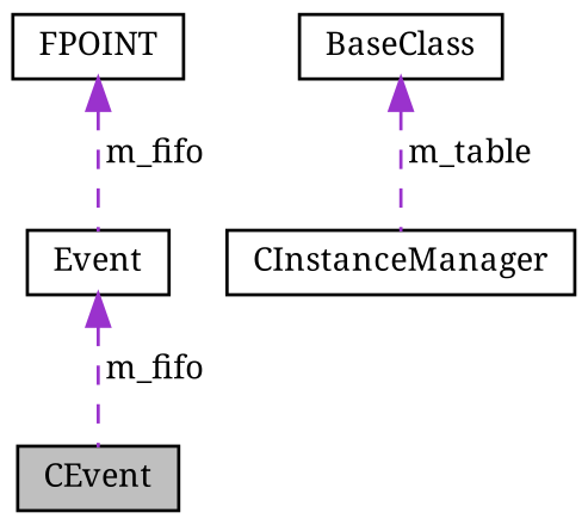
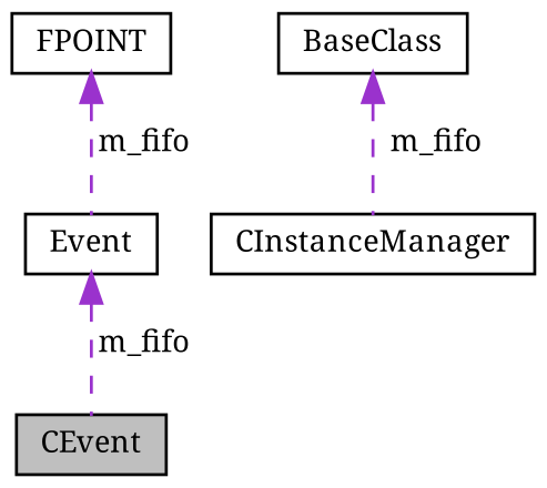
  digraph {
    fontname="Noto Serif"
    node [color=black fillcolor=white fontname="Noto Serif" fontsize=10 shape=record style=filled]
    edge [color=darkorchid3 dir=back fontname="Noto Serif" fontsize=10 labelfontname=Helvetica labelfontsize=10 style=dashed]
    n1 [fillcolor=grey75 fontcolor=black height=0.2 label=CEvent width=0.4]
    n2 [height=0.2 label=CInstanceManager width=0.4]
    n3 [height=0.2 label=BaseClass width=0.4]
    n4 [height=0.2 label=Event width=0.4]
    n5 [height=0.2 label=FPOINT width=0.4]
-   n3 -> n2 [label=" m_table"]
+   n3 -> n2 [label=" m_fifo"]
    n4 -> n1 [label=" m_fifo"]
    n5 -> n4 [label=" m_fifo"]
  }
